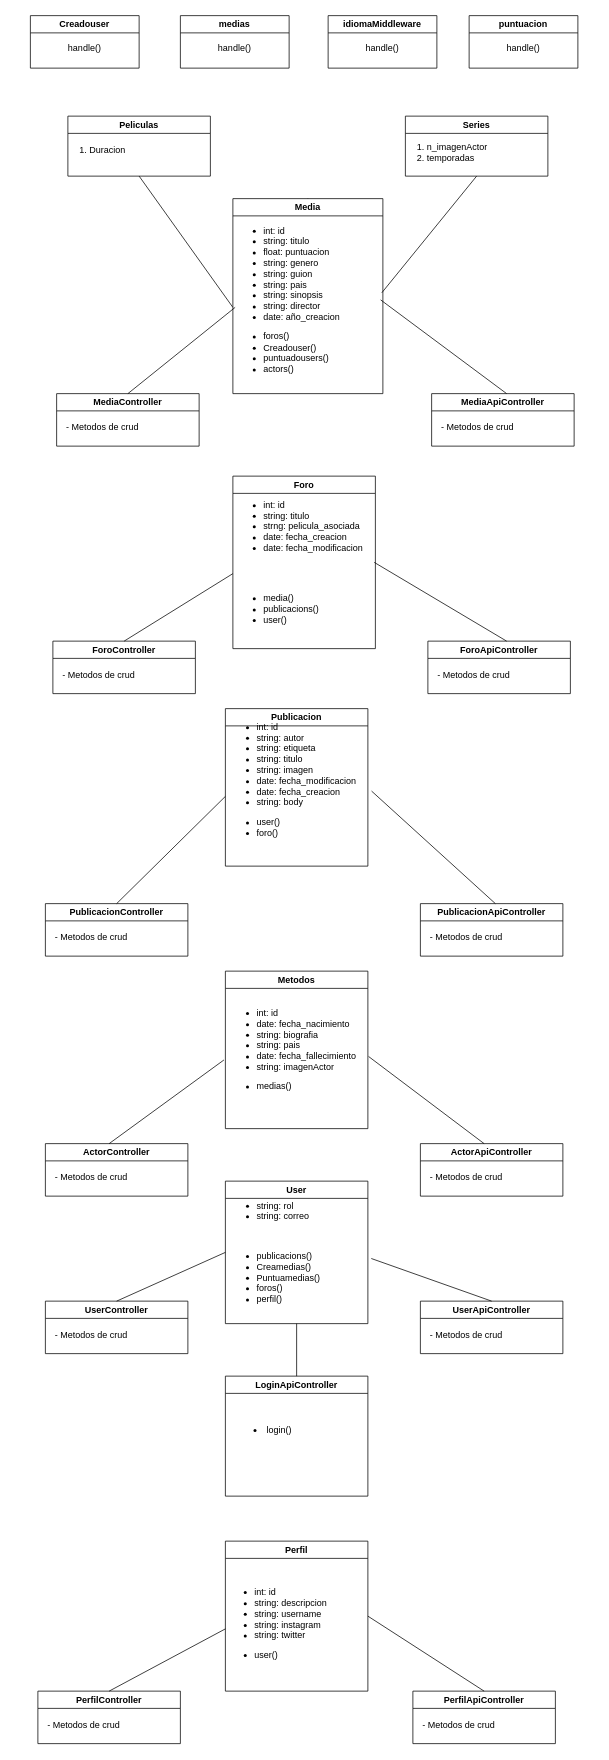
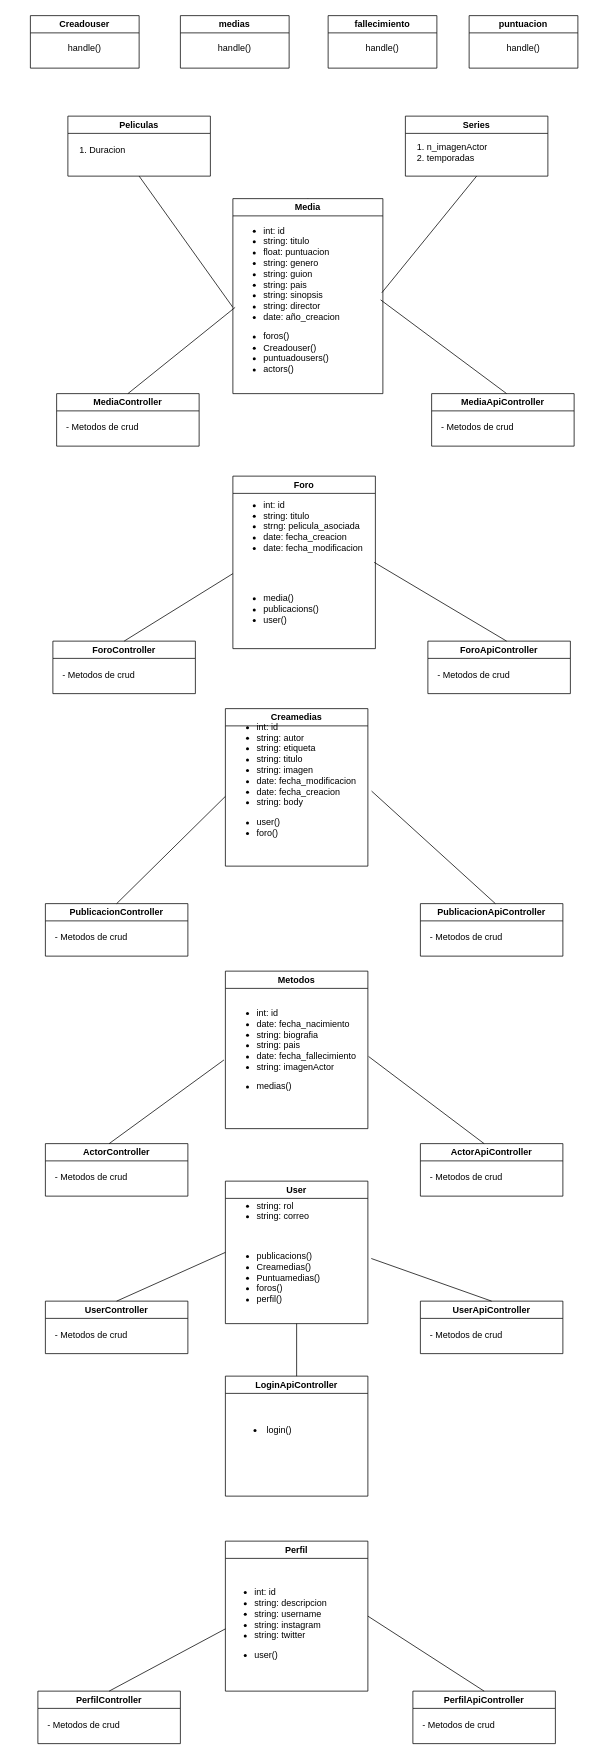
  <mxCell id="0" />
  <mxCell id="1" parent="0" />
  <mxCell id="2" value="MediaController" style="swimlane;whiteSpace=wrap;html=1;" parent="1" vertex="1"><mxGeometry x="75" y="524" width="190" height="70" as="geometry" /></mxCell>
  <mxCell id="3" value="- Metodos de crud" style="text;strokeColor=none;fillColor=none;align=left;verticalAlign=middle;spacingLeft=4;spacingRight=4;overflow=hidden;points=[[0,0.5],[1,0.5]];portConstraint=eastwest;rotatable=0;whiteSpace=wrap;html=1;" parent="2" vertex="1"><mxGeometry x="7" y="30" width="173" height="30" as="geometry" /></mxCell>
  <mxCell id="4" value="ForoController" style="swimlane;whiteSpace=wrap;html=1;" parent="1" vertex="1"><mxGeometry x="70" y="854" width="190" height="70" as="geometry" /></mxCell>
  <mxCell id="5" value="- Metodos de crud" style="text;strokeColor=none;fillColor=none;align=left;verticalAlign=middle;spacingLeft=4;spacingRight=4;overflow=hidden;points=[[0,0.5],[1,0.5]];portConstraint=eastwest;rotatable=0;whiteSpace=wrap;html=1;" parent="4" vertex="1"><mxGeometry x="7" y="30" width="173" height="30" as="geometry" /></mxCell>
  <mxCell id="6" value="ActorController" style="swimlane;whiteSpace=wrap;html=1;" parent="1" vertex="1"><mxGeometry x="60" y="1524" width="190" height="70" as="geometry" /></mxCell>
  <mxCell id="7" value="- Metodos de crud" style="text;strokeColor=none;fillColor=none;align=left;verticalAlign=middle;spacingLeft=4;spacingRight=4;overflow=hidden;points=[[0,0.5],[1,0.5]];portConstraint=eastwest;rotatable=0;whiteSpace=wrap;html=1;" parent="6" vertex="1"><mxGeometry x="7" y="30" width="173" height="30" as="geometry" /></mxCell>
  <mxCell id="8" value="UserController" style="swimlane;whiteSpace=wrap;html=1;" parent="1" vertex="1"><mxGeometry x="60" y="1734" width="190" height="70" as="geometry" /></mxCell>
  <mxCell id="9" value="- Metodos de crud" style="text;strokeColor=none;fillColor=none;align=left;verticalAlign=middle;spacingLeft=4;spacingRight=4;overflow=hidden;points=[[0,0.5],[1,0.5]];portConstraint=eastwest;rotatable=0;whiteSpace=wrap;html=1;" parent="8" vertex="1"><mxGeometry x="7" y="30" width="173" height="30" as="geometry" /></mxCell>
  <mxCell id="10" value="MediaApiController" style="swimlane;whiteSpace=wrap;html=1;" parent="1" vertex="1"><mxGeometry x="575" y="524" width="190" height="70" as="geometry" /></mxCell>
  <mxCell id="11" value="- Metodos de crud" style="text;strokeColor=none;fillColor=none;align=left;verticalAlign=middle;spacingLeft=4;spacingRight=4;overflow=hidden;points=[[0,0.5],[1,0.5]];portConstraint=eastwest;rotatable=0;whiteSpace=wrap;html=1;" parent="10" vertex="1"><mxGeometry x="7" y="30" width="173" height="30" as="geometry" /></mxCell>
  <mxCell id="12" value="ForoApiController" style="swimlane;whiteSpace=wrap;html=1;" parent="1" vertex="1"><mxGeometry x="570" y="854" width="190" height="70" as="geometry" /></mxCell>
  <mxCell id="13" value="- Metodos de crud" style="text;strokeColor=none;fillColor=none;align=left;verticalAlign=middle;spacingLeft=4;spacingRight=4;overflow=hidden;points=[[0,0.5],[1,0.5]];portConstraint=eastwest;rotatable=0;whiteSpace=wrap;html=1;" parent="12" vertex="1"><mxGeometry x="7" y="30" width="173" height="30" as="geometry" /></mxCell>
  <mxCell id="14" value="ActorApiController" style="swimlane;whiteSpace=wrap;html=1;" parent="1" vertex="1"><mxGeometry x="560" y="1524" width="190" height="70" as="geometry" /></mxCell>
  <mxCell id="15" value="- Metodos de crud" style="text;strokeColor=none;fillColor=none;align=left;verticalAlign=middle;spacingLeft=4;spacingRight=4;overflow=hidden;points=[[0,0.5],[1,0.5]];portConstraint=eastwest;rotatable=0;whiteSpace=wrap;html=1;" parent="14" vertex="1"><mxGeometry x="7" y="30" width="173" height="30" as="geometry" /></mxCell>
  <mxCell id="16" value="UserApiController" style="swimlane;whiteSpace=wrap;html=1;" parent="1" vertex="1"><mxGeometry x="560" y="1734" width="190" height="70" as="geometry" /></mxCell>
  <mxCell id="17" value="- Metodos de crud" style="text;strokeColor=none;fillColor=none;align=left;verticalAlign=middle;spacingLeft=4;spacingRight=4;overflow=hidden;points=[[0,0.5],[1,0.5]];portConstraint=eastwest;rotatable=0;whiteSpace=wrap;html=1;" parent="16" vertex="1"><mxGeometry x="7" y="30" width="173" height="30" as="geometry" /></mxCell>
  <mxCell id="18" value="Peliculas" style="swimlane;whiteSpace=wrap;html=1;" parent="1" vertex="1"><mxGeometry x="90" y="154" width="190" height="80" as="geometry" /></mxCell>
  <mxCell id="19" value="&lt;ol&gt;&lt;li&gt;Duracion&lt;br&gt;&lt;/li&gt;&lt;/ol&gt;" style="text;strokeColor=none;fillColor=none;html=1;whiteSpace=wrap;verticalAlign=middle;overflow=hidden;" parent="18" vertex="1"><mxGeometry x="-13" y="20" width="210" height="50" as="geometry" /></mxCell>
  <mxCell id="20" style="edgeStyle=orthogonalEdgeStyle;rounded=0;orthogonalLoop=1;jettySize=auto;html=1;exitX=0.5;exitY=0;exitDx=0;exitDy=0;" edge="1" parent="1" source="21"><mxGeometry relative="1" as="geometry"><mxPoint x="410" y="274" as="targetPoint" /></mxGeometry></mxCell>
  <mxCell id="21" value="Media" style="swimlane;whiteSpace=wrap;html=1;startSize=23;" parent="1" vertex="1"><mxGeometry x="310" y="264" width="200" height="260" as="geometry" /></mxCell>
  <mxCell id="22" value="&lt;ul&gt;&lt;li&gt;int: id&lt;/li&gt;&lt;li&gt;string: titulo&lt;br&gt;&lt;/li&gt;&lt;li&gt;float: puntuacion&lt;/li&gt;&lt;li&gt;string: genero&lt;/li&gt;&lt;li&gt;string: guion&lt;/li&gt;&lt;li&gt;string: pais&lt;/li&gt;&lt;li&gt;string: sinopsis&lt;/li&gt;&lt;li&gt;string: director&lt;/li&gt;&lt;li&gt;date: año_creacion&lt;br&gt;&lt;/li&gt;&lt;/ul&gt;&lt;div&gt;&lt;ul&gt;&lt;li&gt;foros()&lt;/li&gt;&lt;li&gt;Creadouser()&lt;/li&gt;&lt;li&gt;puntuadousers()&lt;/li&gt;&lt;li&gt;actors()&lt;br&gt;&lt;/li&gt;&lt;/ul&gt;&lt;/div&gt;" style="text;strokeColor=none;fillColor=none;html=1;whiteSpace=wrap;verticalAlign=middle;overflow=hidden;" parent="21" vertex="1"><mxGeometry x="-1.5" y="10" width="198.5" height="250" as="geometry" /></mxCell>
  <mxCell id="23" value="Foro" style="swimlane;whiteSpace=wrap;html=1;startSize=23;" parent="1" vertex="1"><mxGeometry x="310" y="634" width="190" height="230" as="geometry" /></mxCell>
  <mxCell id="24" value="&lt;ul&gt;&lt;li&gt;int: id&lt;br&gt;&lt;/li&gt;&lt;li&gt;string: titulo&lt;br&gt;&lt;/li&gt;&lt;li&gt;strng: pelicula_asociada&lt;br&gt;&lt;/li&gt;&lt;li&gt;date: fecha_creacion&lt;/li&gt;&lt;li&gt;date: fecha_modificacion&lt;/li&gt;&lt;/ul&gt;&lt;div&gt;&lt;br&gt;&lt;/div&gt;&lt;div&gt;&lt;br&gt;&lt;/div&gt;&lt;div&gt;&lt;ul&gt;&lt;li&gt;media()&lt;/li&gt;&lt;li&gt;publicacions()&lt;/li&gt;&lt;li&gt;user()&lt;br&gt;&lt;/li&gt;&lt;/ul&gt;&lt;/div&gt;" style="text;strokeColor=none;fillColor=none;html=1;whiteSpace=wrap;verticalAlign=middle;overflow=hidden;" parent="23" vertex="1"><mxGeometry x="-1.5" width="190" height="230" as="geometry" /></mxCell>
  <mxCell id="25" value="Metodos" style="swimlane;whiteSpace=wrap;html=1;" parent="1" vertex="1"><mxGeometry x="300" y="1294" width="190" height="210" as="geometry" /></mxCell>
  <mxCell id="26" value="&lt;ul&gt;&lt;li&gt;int: id&lt;br&gt;&lt;/li&gt;&lt;li&gt;date: fecha_nacimiento&lt;br&gt;&lt;/li&gt;&lt;li&gt;string: biografia&lt;br&gt;&lt;/li&gt;&lt;li&gt;string: pais&lt;br&gt;&lt;/li&gt;&lt;li&gt;date: fecha_fallecimiento&lt;br&gt;&lt;/li&gt;&lt;li&gt;string: imagenActor&lt;/li&gt;&lt;/ul&gt;&lt;div&gt;&lt;ul&gt;&lt;li&gt;medias()&lt;br&gt;&lt;/li&gt;&lt;/ul&gt;&lt;/div&gt;" style="text;strokeColor=none;fillColor=none;html=1;whiteSpace=wrap;verticalAlign=middle;overflow=hidden;" parent="25" vertex="1"><mxGeometry width="190" height="210" as="geometry" /></mxCell>
  <mxCell id="27" value="User" style="swimlane;whiteSpace=wrap;html=1;" parent="1" vertex="1"><mxGeometry x="300" y="1574" width="190" height="190" as="geometry" /></mxCell>
  <mxCell id="28" value="&lt;ul&gt;&lt;li&gt;string: rol&lt;br&gt;&lt;/li&gt;&lt;li&gt;string: correo&lt;br&gt;&lt;/li&gt;&lt;/ul&gt;&lt;div&gt;&lt;br&gt;&lt;/div&gt;&lt;div&gt;&lt;ul&gt;&lt;li&gt;publicacions()&lt;/li&gt;&lt;li&gt;Creamedias()&lt;/li&gt;&lt;li&gt;Puntuamedias()&lt;/li&gt;&lt;li&gt;foros()&lt;/li&gt;&lt;li&gt;perfil()&lt;br&gt;&lt;/li&gt;&lt;/ul&gt;&lt;/div&gt;" style="text;strokeColor=none;fillColor=none;html=1;whiteSpace=wrap;verticalAlign=middle;overflow=hidden;" parent="27" vertex="1"><mxGeometry width="190" height="190" as="geometry" /></mxCell>
  <mxCell id="29" value="PublicacionController" style="swimlane;whiteSpace=wrap;html=1;" parent="1" vertex="1"><mxGeometry x="60" y="1204" width="190" height="70" as="geometry" /></mxCell>
  <mxCell id="30" value="- Metodos de crud" style="text;strokeColor=none;fillColor=none;align=left;verticalAlign=middle;spacingLeft=4;spacingRight=4;overflow=hidden;points=[[0,0.5],[1,0.5]];portConstraint=eastwest;rotatable=0;whiteSpace=wrap;html=1;" parent="29" vertex="1"><mxGeometry x="7" y="30" width="173" height="30" as="geometry" /></mxCell>
  <mxCell id="31" value="PublicacionApiController" style="swimlane;whiteSpace=wrap;html=1;" parent="1" vertex="1"><mxGeometry x="560" y="1204" width="190" height="70" as="geometry" /></mxCell>
  <mxCell id="32" value="- Metodos de crud" style="text;strokeColor=none;fillColor=none;align=left;verticalAlign=middle;spacingLeft=4;spacingRight=4;overflow=hidden;points=[[0,0.5],[1,0.5]];portConstraint=eastwest;rotatable=0;whiteSpace=wrap;html=1;" parent="31" vertex="1"><mxGeometry x="7" y="30" width="173" height="30" as="geometry" /></mxCell>
- <mxCell id="33" value="Publicacion" style="swimlane;whiteSpace=wrap;html=1;startSize=23;" parent="1" vertex="1"><mxGeometry x="300" y="944" width="190" height="210" as="geometry" /></mxCell>
+ <mxCell id="33" value="Creamedias" style="swimlane;whiteSpace=wrap;html=1;startSize=23;" parent="1" vertex="1"><mxGeometry x="300" y="944" width="190" height="210" as="geometry" /></mxCell>
  <mxCell id="34" value="&lt;ul&gt;&lt;li&gt;int: id&lt;br&gt;&lt;/li&gt;&lt;li&gt;string: autor&lt;br&gt;&lt;/li&gt;&lt;li&gt;string: etiqueta&lt;br&gt;&lt;/li&gt;&lt;li&gt;string: titulo&lt;br&gt;&lt;/li&gt;&lt;li&gt;string: imagen&lt;br&gt;&lt;/li&gt;&lt;li&gt;date: fecha_modificacion&lt;br&gt;&lt;/li&gt;&lt;li&gt;date: fecha_creacion&lt;br&gt;&lt;/li&gt;&lt;li&gt;string: body&lt;/li&gt;&lt;/ul&gt;&lt;div&gt;&lt;ul&gt;&lt;li&gt;user()&lt;/li&gt;&lt;li&gt;foro()&lt;br&gt;&lt;/li&gt;&lt;/ul&gt;&lt;/div&gt;" style="text;strokeColor=none;fillColor=none;html=1;whiteSpace=wrap;verticalAlign=middle;overflow=hidden;" parent="33" vertex="1"><mxGeometry y="-20" width="190" height="230" as="geometry" /></mxCell>
  <mxCell id="35" value="Series" style="swimlane;whiteSpace=wrap;html=1;" parent="1" vertex="1"><mxGeometry x="540" y="154" width="190" height="80" as="geometry" /></mxCell>
  <mxCell id="36" value="&lt;ol&gt;&lt;li&gt;n_imagenActor&lt;/li&gt;&lt;li&gt;temporadas&lt;br&gt;&lt;/li&gt;&lt;/ol&gt;" style="text;strokeColor=none;fillColor=none;html=1;whiteSpace=wrap;verticalAlign=middle;overflow=hidden;" parent="35" vertex="1"><mxGeometry x="-13" y="20" width="210" height="50" as="geometry" /></mxCell>
  <mxCell id="37" value="PerfilController" style="swimlane;whiteSpace=wrap;html=1;" parent="1" vertex="1"><mxGeometry x="50" y="2254" width="190" height="70" as="geometry" /></mxCell>
  <mxCell id="38" value="- Metodos de crud" style="text;strokeColor=none;fillColor=none;align=left;verticalAlign=middle;spacingLeft=4;spacingRight=4;overflow=hidden;points=[[0,0.5],[1,0.5]];portConstraint=eastwest;rotatable=0;whiteSpace=wrap;html=1;" parent="37" vertex="1"><mxGeometry x="7" y="30" width="173" height="30" as="geometry" /></mxCell>
  <mxCell id="39" value="PerfilApiController" style="swimlane;whiteSpace=wrap;html=1;" parent="1" vertex="1"><mxGeometry x="550" y="2254" width="190" height="70" as="geometry" /></mxCell>
  <mxCell id="40" value="- Metodos de crud" style="text;strokeColor=none;fillColor=none;align=left;verticalAlign=middle;spacingLeft=4;spacingRight=4;overflow=hidden;points=[[0,0.5],[1,0.5]];portConstraint=eastwest;rotatable=0;whiteSpace=wrap;html=1;" parent="39" vertex="1"><mxGeometry x="7" y="30" width="173" height="30" as="geometry" /></mxCell>
  <mxCell id="41" value="Perfil" style="swimlane;whiteSpace=wrap;html=1;" parent="1" vertex="1"><mxGeometry x="300" y="2054" width="190" height="200" as="geometry" /></mxCell>
  <mxCell id="42" value="&lt;ul&gt;&lt;li&gt;int: id&lt;br&gt;&lt;/li&gt;&lt;li&gt;string: descripcion&lt;br&gt;&lt;/li&gt;&lt;li&gt;string: username&lt;/li&gt;&lt;li&gt;string: instagram&lt;/li&gt;&lt;li&gt;string: twitter&lt;/li&gt;&lt;/ul&gt;&lt;div&gt;&lt;ul&gt;&lt;li&gt;&lt;span style=&quot;white-space: pre;&quot;&gt;user()&#09;&lt;/span&gt;&lt;/li&gt;&lt;/ul&gt;&lt;/div&gt;" style="text;strokeColor=none;fillColor=none;html=1;whiteSpace=wrap;verticalAlign=middle;overflow=hidden;" parent="41" vertex="1"><mxGeometry x="-3" y="20" width="190" height="180" as="geometry" /></mxCell>
  <mxCell id="43" value="LoginApiController" style="swimlane;whiteSpace=wrap;html=1;" parent="1" vertex="1"><mxGeometry x="300" y="1834" width="190" height="160" as="geometry" /></mxCell>
  <mxCell id="44" value="&lt;ul&gt;&lt;li&gt;&amp;nbsp;login()&lt;/li&gt;&lt;/ul&gt;" style="text;strokeColor=none;fillColor=none;align=left;verticalAlign=middle;spacingLeft=4;spacingRight=4;overflow=hidden;points=[[0,0.5],[1,0.5]];portConstraint=eastwest;rotatable=0;whiteSpace=wrap;html=1;" parent="43" vertex="1"><mxGeometry x="5.5" y="50" width="173" height="30" as="geometry" /></mxCell>
  <mxCell id="45" value="Creadouser" style="swimlane;whiteSpace=wrap;html=1;" parent="1" vertex="1"><mxGeometry x="40" y="20" width="145" height="70" as="geometry" /></mxCell>
  <mxCell id="46" value="handle()" style="text;html=1;align=center;verticalAlign=middle;whiteSpace=wrap;rounded=0;" parent="45" vertex="1"><mxGeometry x="-20" y="15" width="185" height="55" as="geometry" /></mxCell>
  <mxCell id="47" value="medias" style="swimlane;whiteSpace=wrap;html=1;" parent="1" vertex="1"><mxGeometry x="240" y="20" width="145" height="70" as="geometry" /></mxCell>
  <mxCell id="48" value="handle()" style="text;html=1;align=center;verticalAlign=middle;whiteSpace=wrap;rounded=0;" parent="47" vertex="1"><mxGeometry x="-20" y="15" width="185" height="55" as="geometry" /></mxCell>
- <mxCell id="49" value="idiomaMiddleware" style="swimlane;whiteSpace=wrap;html=1;" parent="1" vertex="1"><mxGeometry x="437" y="20" width="145" height="70" as="geometry" /></mxCell>
+ <mxCell id="49" value="fallecimiento" style="swimlane;whiteSpace=wrap;html=1;" parent="1" vertex="1"><mxGeometry x="437" y="20" width="145" height="70" as="geometry" /></mxCell>
  <mxCell id="50" value="handle()" style="text;html=1;align=center;verticalAlign=middle;whiteSpace=wrap;rounded=0;" parent="49" vertex="1"><mxGeometry x="-20" y="15" width="185" height="55" as="geometry" /></mxCell>
  <mxCell id="51" value="puntuacion" style="swimlane;whiteSpace=wrap;html=1;" parent="1" vertex="1"><mxGeometry x="625" y="20" width="145" height="70" as="geometry" /></mxCell>
  <mxCell id="52" value="handle()" style="text;html=1;align=center;verticalAlign=middle;whiteSpace=wrap;rounded=0;" parent="51" vertex="1"><mxGeometry x="-20" y="15" width="185" height="55" as="geometry" /></mxCell>
  <mxCell id="53" value="" style="endArrow=none;html=1;rounded=0;entryX=0;entryY=0.5;entryDx=0;entryDy=0;" parent="1" target="28" edge="1"><mxGeometry width="50" height="50" relative="1" as="geometry"><mxPoint x="155" y="1734" as="sourcePoint" /><mxPoint x="205" y="1684" as="targetPoint" /></mxGeometry></mxCell>
  <mxCell id="54" value="" style="endArrow=none;html=1;rounded=0;entryX=1.024;entryY=0.543;entryDx=0;entryDy=0;entryPerimeter=0;" parent="1" target="28" edge="1"><mxGeometry width="50" height="50" relative="1" as="geometry"><mxPoint x="655" y="1734" as="sourcePoint" /><mxPoint x="800" y="1669" as="targetPoint" /></mxGeometry></mxCell>
  <mxCell id="55" value="" style="endArrow=none;html=1;rounded=0;entryX=0.5;entryY=1;entryDx=0;entryDy=0;exitX=0.5;exitY=0;exitDx=0;exitDy=0;" parent="1" source="43" target="28" edge="1"><mxGeometry width="50" height="50" relative="1" as="geometry"><mxPoint x="175" y="1754" as="sourcePoint" /><mxPoint x="320" y="1689" as="targetPoint" /></mxGeometry></mxCell>
  <mxCell id="56" value="" style="endArrow=none;html=1;rounded=0;entryX=1.005;entryY=0.542;entryDx=0;entryDy=0;entryPerimeter=0;" parent="1" target="26" edge="1"><mxGeometry width="50" height="50" relative="1" as="geometry"><mxPoint x="645" y="1524" as="sourcePoint" /><mxPoint x="790" y="1459" as="targetPoint" /></mxGeometry></mxCell>
  <mxCell id="57" value="" style="endArrow=none;html=1;rounded=0;entryX=-0.01;entryY=0.564;entryDx=0;entryDy=0;entryPerimeter=0;" parent="1" target="26" edge="1"><mxGeometry width="50" height="50" relative="1" as="geometry"><mxPoint x="145" y="1524" as="sourcePoint" /><mxPoint x="290" y="1459" as="targetPoint" /></mxGeometry></mxCell>
  <mxCell id="58" value="" style="endArrow=none;html=1;rounded=0;entryX=1;entryY=0.5;entryDx=0;entryDy=0;" parent="1" target="41" edge="1"><mxGeometry width="50" height="50" relative="1" as="geometry"><mxPoint x="645" y="2254" as="sourcePoint" /><mxPoint x="485" y="2197" as="targetPoint" /></mxGeometry></mxCell>
  <mxCell id="59" value="" style="endArrow=none;html=1;rounded=0;entryX=0.5;entryY=0;entryDx=0;entryDy=0;" parent="1" target="37" edge="1"><mxGeometry width="50" height="50" relative="1" as="geometry"><mxPoint x="300" y="2171" as="sourcePoint" /><mxPoint x="140" y="2114" as="targetPoint" /></mxGeometry></mxCell>
  <mxCell id="60" value="" style="endArrow=none;html=1;rounded=0;entryX=1.026;entryY=0.565;entryDx=0;entryDy=0;entryPerimeter=0;" parent="1" target="34" edge="1"><mxGeometry width="50" height="50" relative="1" as="geometry"><mxPoint x="660" y="1204" as="sourcePoint" /><mxPoint x="500" y="1147" as="targetPoint" /></mxGeometry></mxCell>
  <mxCell id="61" value="" style="endArrow=none;html=1;rounded=0;entryX=0.5;entryY=0;entryDx=0;entryDy=0;" parent="1" target="29" edge="1"><mxGeometry width="50" height="50" relative="1" as="geometry"><mxPoint x="300" y="1061" as="sourcePoint" /><mxPoint x="140" y="1004" as="targetPoint" /></mxGeometry></mxCell>
  <mxCell id="62" value="" style="endArrow=none;html=1;rounded=0;entryX=1;entryY=0.5;entryDx=0;entryDy=0;" parent="1" target="24" edge="1"><mxGeometry width="50" height="50" relative="1" as="geometry"><mxPoint x="675" y="854" as="sourcePoint" /><mxPoint x="510" y="704" as="targetPoint" /></mxGeometry></mxCell>
  <mxCell id="63" value="" style="endArrow=none;html=1;rounded=0;entryX=0.5;entryY=0;entryDx=0;entryDy=0;" parent="1" target="4" edge="1"><mxGeometry width="50" height="50" relative="1" as="geometry"><mxPoint x="310" y="764" as="sourcePoint" /><mxPoint x="145" y="614" as="targetPoint" /></mxGeometry></mxCell>
  <mxCell id="64" value="" style="endArrow=none;html=1;rounded=0;entryX=1;entryY=0.5;entryDx=0;entryDy=0;" parent="1" target="22" edge="1"><mxGeometry width="50" height="50" relative="1" as="geometry"><mxPoint x="675" y="524" as="sourcePoint" /><mxPoint x="515" y="399" as="targetPoint" /></mxGeometry></mxCell>
  <mxCell id="65" value="" style="endArrow=none;html=1;rounded=0;entryX=1;entryY=0.5;entryDx=0;entryDy=0;exitX=1.008;exitY=0.462;exitDx=0;exitDy=0;exitPerimeter=0;" parent="1" source="22" edge="1"><mxGeometry width="50" height="50" relative="1" as="geometry"><mxPoint x="803" y="359" as="sourcePoint" /><mxPoint x="635" y="234" as="targetPoint" /></mxGeometry></mxCell>
  <mxCell id="66" value="" style="endArrow=none;html=1;rounded=0;entryX=0.5;entryY=1;entryDx=0;entryDy=0;" parent="1" target="18" edge="1"><mxGeometry width="50" height="50" relative="1" as="geometry"><mxPoint x="310" y="409" as="sourcePoint" /><mxPoint x="142" y="284" as="targetPoint" /></mxGeometry></mxCell>
  <mxCell id="67" value="" style="endArrow=none;html=1;rounded=0;entryX=0.5;entryY=0;entryDx=0;entryDy=0;" parent="1" target="2" edge="1"><mxGeometry width="50" height="50" relative="1" as="geometry"><mxPoint x="313" y="409" as="sourcePoint" /><mxPoint x="145" y="284" as="targetPoint" /></mxGeometry></mxCell>
